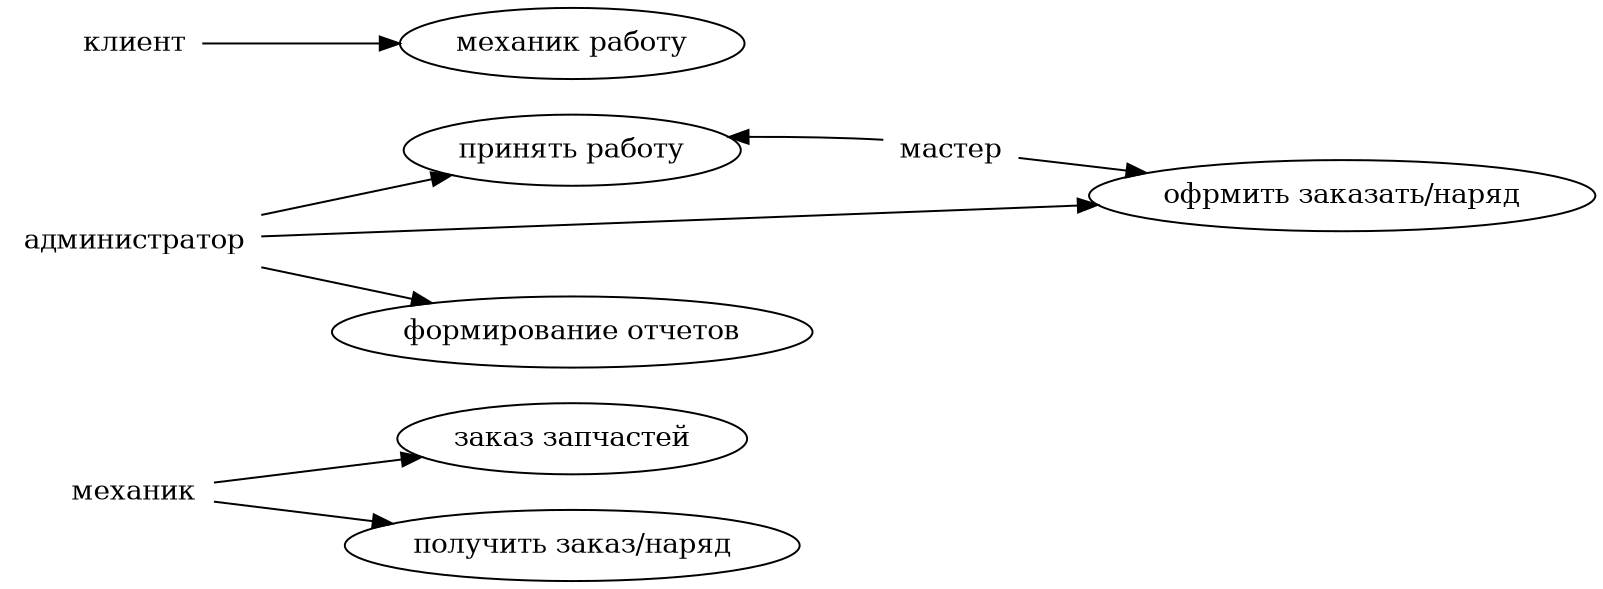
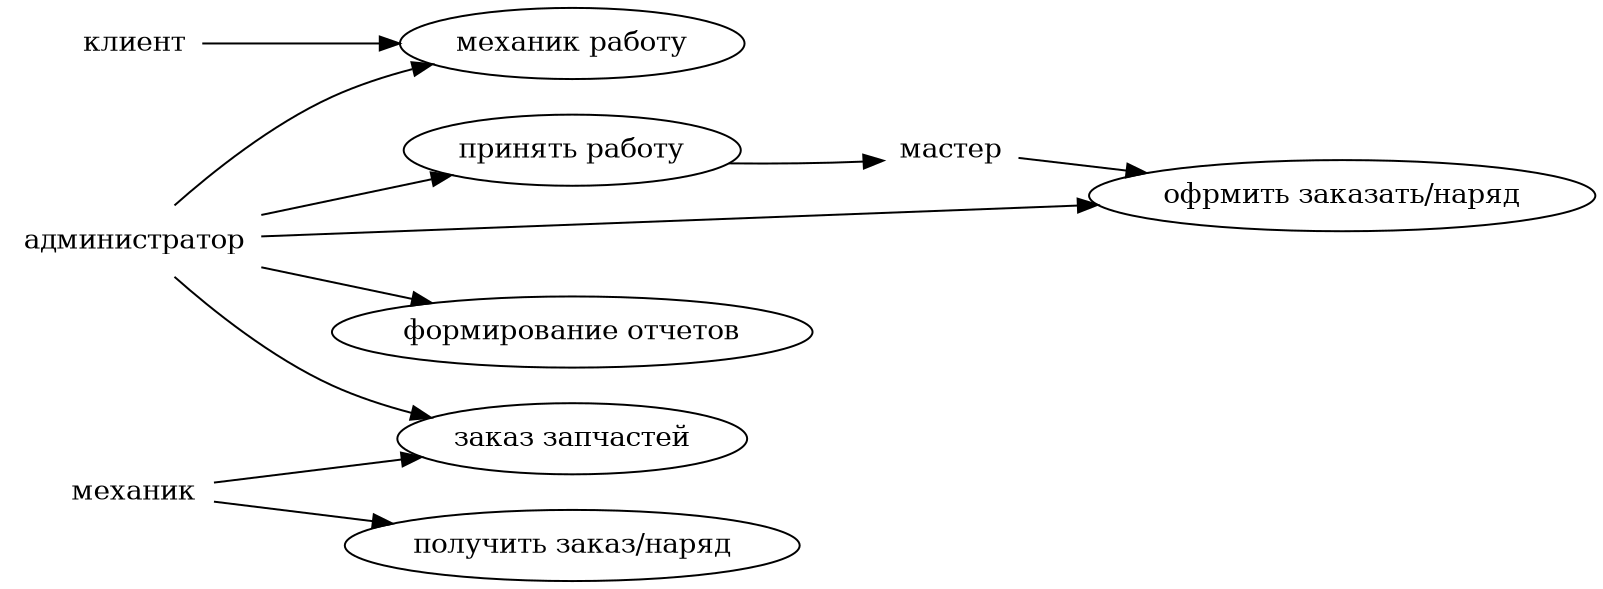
  digraph {
    rankdir=LR
    "клиент" [shape=none]
    n2 [label="механик работу"]
    "администратор" [shape=none]
    "принять работу"
    n5 [label="офрмить заказать/наряд"]
    "заказ запчастей"
    "формирование отчетов"
    "мастер" [shape=none]
    "механик" [shape=none]
    "получить заказ/наряд"
    "клиент" -> n2
+   "администратор" -> n2
    "администратор" -> "принять работу"
    "администратор" -> n5
+   "администратор" -> "заказ запчастей"
    "администратор" -> "формирование отчетов"
-   "мастер" -> "принять работу"
+   "принять работу" -> "мастер"
    "мастер" -> n5
    "механик" -> "заказ запчастей"
    "механик" -> "получить заказ/наряд"
  }
